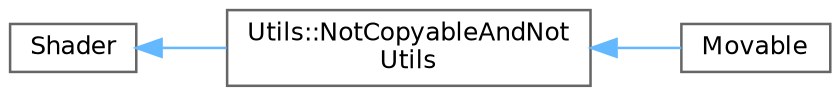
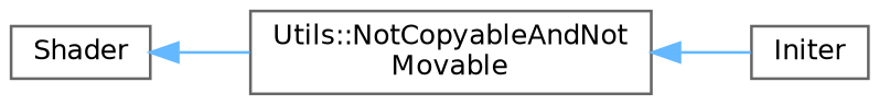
  digraph {
    rankdir=LR
    node [color=grey40 fillcolor=white fontname=Helvetica fontsize=10 shape=box style=filled]
    edge [color=steelblue1 dir=back fontname=Helvetica fontsize=10 labelfontname=Helvetica labelfontsize=10 style=solid]
-   n1 [height=0.2 label="Utils::NotCopyableAndNot\lUtils" width=0.4]
-   n2 [height=0.2 label=Movable width=0.4]
+   n1 [height=0.2 label="Utils::NotCopyableAndNot\lMovable" width=0.4]
+   n2 [height=0.2 label=Initer width=0.4]
    n3 [height=0.2 label=Shader width=0.4]
    n1 -> n2
    n3 -> n1
  }
